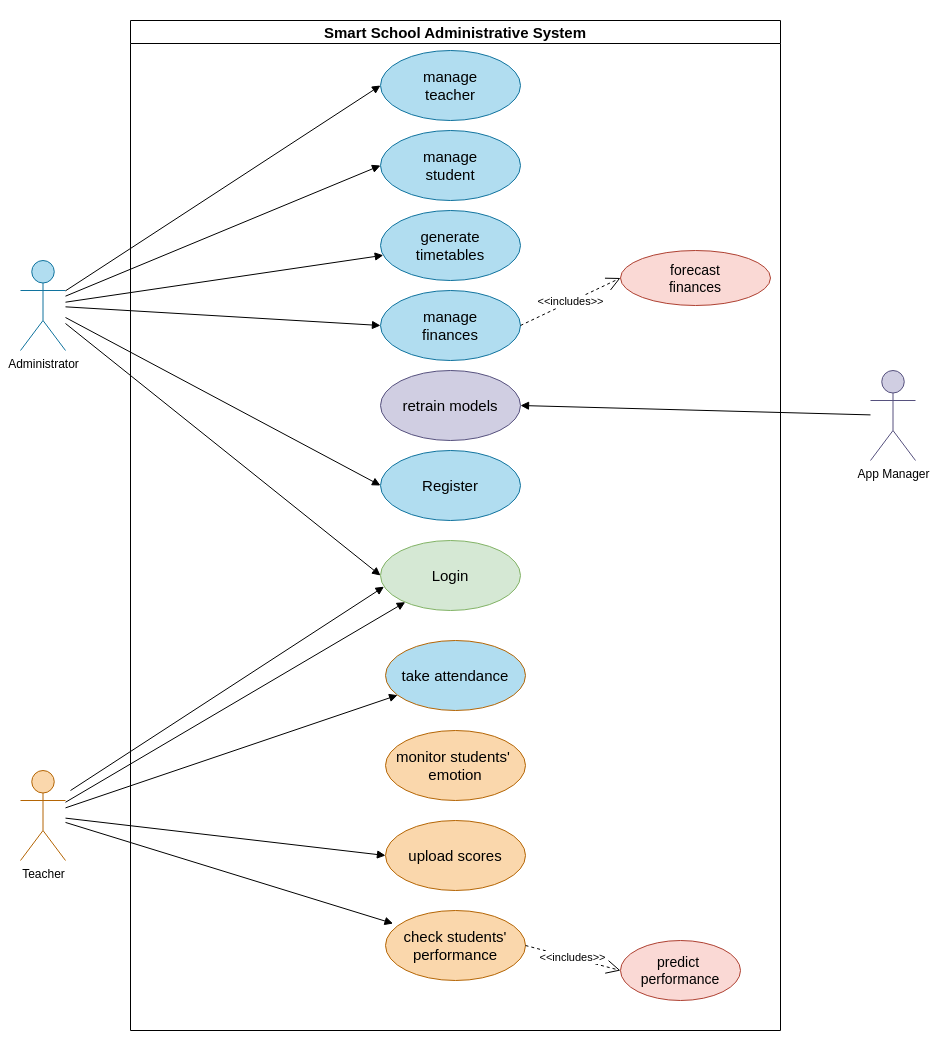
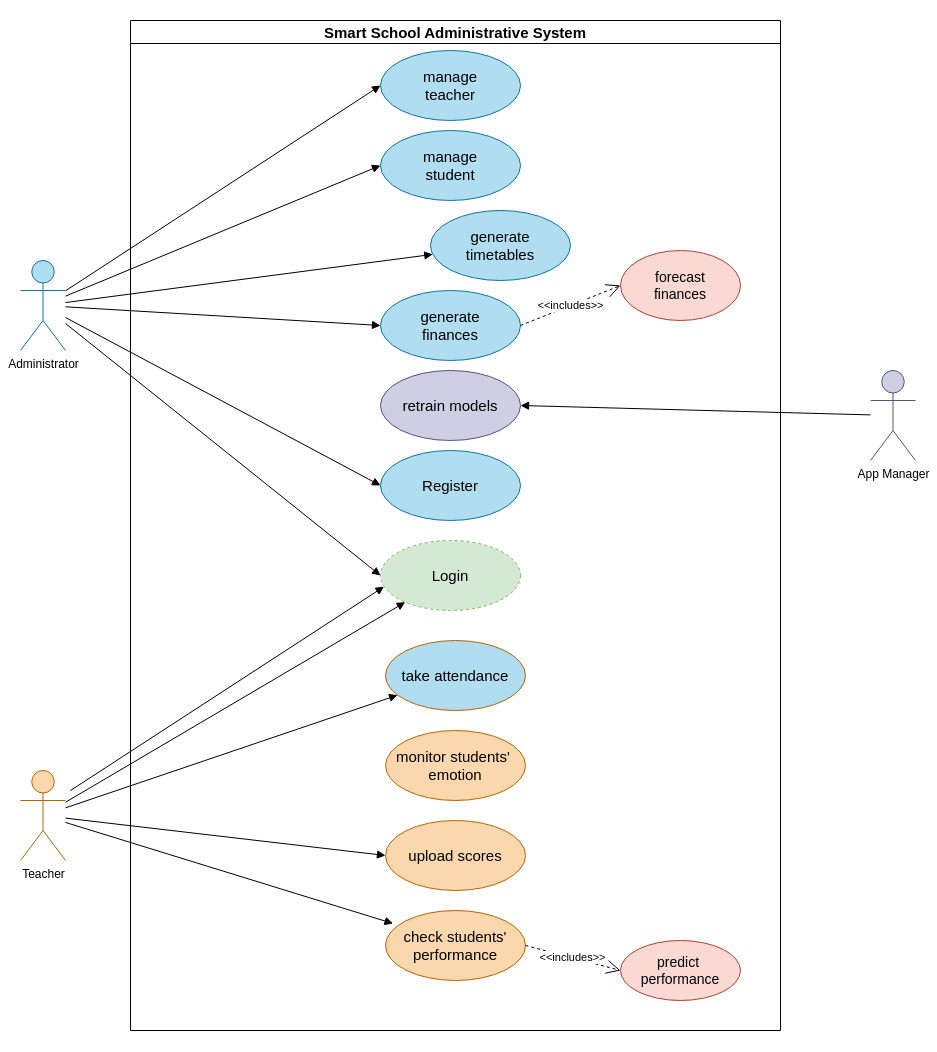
  <mxCell id="0" />
  <mxCell id="1" parent="0" />
  <mxCell id="2" value="&lt;font style=&quot;font-size: 15px;&quot;&gt;Smart School Administrative System&lt;/font&gt;" style="swimlane;whiteSpace=wrap;html=1;" parent="1" vertex="1"><mxGeometry x="130" y="20" width="650" height="1010" as="geometry" /></mxCell>
- <mxCell id="3" value="&lt;font style=&quot;font-size: 15px;&quot;&gt;Login&lt;/font&gt;" style="ellipse;whiteSpace=wrap;html=1;fillColor=#d5e8d4;strokeColor=#82b366;" parent="2" vertex="1"><mxGeometry x="250" y="520" width="140" height="70" as="geometry" /></mxCell>
+ <mxCell id="3" value="&lt;font style=&quot;font-size: 15px;&quot;&gt;Login&lt;/font&gt;" style="ellipse;whiteSpace=wrap;html=1;fillColor=#d5e8d4;strokeColor=#82b366;dashed=1;" parent="2" vertex="1"><mxGeometry x="250" y="520" width="140" height="70" as="geometry" /></mxCell>
  <mxCell id="4" value="&lt;font style=&quot;font-size: 15px;&quot;&gt;manage&lt;/font&gt;&lt;div&gt;&lt;font style=&quot;font-size: 15px;&quot;&gt;teacher&lt;/font&gt;&lt;/div&gt;" style="ellipse;whiteSpace=wrap;html=1;fillColor=#b1ddf0;strokeColor=#10739e;" parent="2" vertex="1"><mxGeometry x="250" y="30" width="140" height="70" as="geometry" /></mxCell>
  <mxCell id="5" value="&lt;font style=&quot;font-size: 15px;&quot;&gt;manage&lt;/font&gt;&lt;div&gt;&lt;font style=&quot;font-size: 15px;&quot;&gt;student&lt;/font&gt;&lt;/div&gt;" style="ellipse;whiteSpace=wrap;html=1;fillColor=#b1ddf0;strokeColor=#10739e;" parent="2" vertex="1"><mxGeometry x="250" y="110" width="140" height="70" as="geometry" /></mxCell>
- <mxCell id="6" value="&lt;font style=&quot;font-size: 15px;&quot;&gt;generate&lt;/font&gt;&lt;div&gt;&lt;font style=&quot;font-size: 15px;&quot;&gt;timetables&lt;/font&gt;&lt;/div&gt;" style="ellipse;whiteSpace=wrap;html=1;fillColor=#b1ddf0;strokeColor=#10739e;" parent="2" vertex="1"><mxGeometry x="250" y="190" width="140" height="70" as="geometry" /></mxCell>
- <mxCell id="7" value="&lt;font style=&quot;font-size: 15px;&quot;&gt;manage&lt;/font&gt;&lt;div&gt;&lt;font style=&quot;font-size: 15px;&quot;&gt;finances&lt;/font&gt;&lt;/div&gt;" style="ellipse;whiteSpace=wrap;html=1;fillColor=#b1ddf0;strokeColor=#10739e;" parent="2" vertex="1"><mxGeometry x="250" y="270" width="140" height="70" as="geometry" /></mxCell>
+ <mxCell id="6" value="&lt;font style=&quot;font-size: 15px;&quot;&gt;generate&lt;/font&gt;&lt;div&gt;&lt;font style=&quot;font-size: 15px;&quot;&gt;timetables&lt;/font&gt;&lt;/div&gt;" style="ellipse;whiteSpace=wrap;html=1;fillColor=#b1ddf0;strokeColor=#10739e;" parent="2" vertex="1"><mxGeometry x="300" y="190" width="140" height="70" as="geometry" /></mxCell>
+ <mxCell id="7" value="&lt;font style=&quot;font-size: 15px;&quot;&gt;generate&lt;/font&gt;&lt;div&gt;&lt;font style=&quot;font-size: 15px;&quot;&gt;finances&lt;/font&gt;&lt;/div&gt;" style="ellipse;whiteSpace=wrap;html=1;fillColor=#b1ddf0;strokeColor=#10739e;" parent="2" vertex="1"><mxGeometry x="250" y="270" width="140" height="70" as="geometry" /></mxCell>
  <mxCell id="8" value="&lt;font style=&quot;font-size: 15px;&quot;&gt;retrain models&lt;/font&gt;" style="ellipse;whiteSpace=wrap;html=1;fillColor=#d0cee2;strokeColor=#56517e;" parent="2" vertex="1"><mxGeometry x="250" y="350" width="140" height="70" as="geometry" /></mxCell>
- <mxCell id="9" value="&lt;font style=&quot;font-size: 14px;&quot;&gt;forecast&lt;/font&gt;&lt;div style=&quot;font-size: 14px;&quot;&gt;&lt;font style=&quot;font-size: 14px;&quot;&gt;finances&lt;/font&gt;&lt;/div&gt;" style="ellipse;whiteSpace=wrap;html=1;fillColor=#fad9d5;strokeColor=#ae4132;" parent="2" vertex="1"><mxGeometry x="490" y="230" width="150" height="55" as="geometry" /></mxCell>
+ <mxCell id="9" value="&lt;font style=&quot;font-size: 14px;&quot;&gt;forecast&lt;/font&gt;&lt;div style=&quot;font-size: 14px;&quot;&gt;&lt;font style=&quot;font-size: 14px;&quot;&gt;finances&lt;/font&gt;&lt;/div&gt;" style="ellipse;whiteSpace=wrap;html=1;fillColor=#fad9d5;strokeColor=#ae4132;" parent="2" vertex="1"><mxGeometry x="490" y="230" width="120" height="70" as="geometry" /></mxCell>
  <mxCell id="10" value="&amp;lt;&amp;lt;includes&amp;gt;&amp;gt;" style="endArrow=open;endSize=12;dashed=1;html=1;rounded=0;exitX=1;exitY=0.5;exitDx=0;exitDy=0;entryX=0;entryY=0.5;entryDx=0;entryDy=0;" parent="2" source="7" target="9" edge="1"><mxGeometry width="160" relative="1" as="geometry"><mxPoint x="339" y="555" as="sourcePoint" /><mxPoint x="490" y="305" as="targetPoint" /></mxGeometry></mxCell>
  <mxCell id="11" value="&lt;font style=&quot;font-size: 15px;&quot;&gt;take attendance&lt;/font&gt;" style="ellipse;whiteSpace=wrap;html=1;fillColor=#b1ddf0;strokeColor=#b46504;" parent="2" vertex="1"><mxGeometry x="255" y="620" width="140" height="70" as="geometry" /></mxCell>
  <mxCell id="12" value="&lt;font style=&quot;font-size: 15px;&quot;&gt;monitor students'&amp;nbsp;&lt;/font&gt;&lt;div style=&quot;font-size: 15px;&quot;&gt;&lt;font style=&quot;font-size: 15px;&quot;&gt;emotion&lt;/font&gt;&lt;/div&gt;" style="ellipse;whiteSpace=wrap;html=1;fillColor=#fad7ac;strokeColor=#b46504;" parent="2" vertex="1"><mxGeometry x="255" y="710" width="140" height="70" as="geometry" /></mxCell>
  <mxCell id="13" value="&lt;font style=&quot;font-size: 15px;&quot;&gt;upload scores&lt;/font&gt;" style="ellipse;whiteSpace=wrap;html=1;fillColor=#fad7ac;strokeColor=#b46504;" parent="2" vertex="1"><mxGeometry x="255" y="800" width="140" height="70" as="geometry" /></mxCell>
  <mxCell id="14" value="&lt;font style=&quot;font-size: 15px;&quot;&gt;check students'&lt;/font&gt;&lt;div style=&quot;font-size: 15px;&quot;&gt;&lt;font style=&quot;font-size: 15px;&quot;&gt;performance&lt;/font&gt;&lt;/div&gt;" style="ellipse;whiteSpace=wrap;html=1;fillColor=#fad7ac;strokeColor=#b46504;" parent="2" vertex="1"><mxGeometry x="255" y="890" width="140" height="70" as="geometry" /></mxCell>
  <mxCell id="15" value="&lt;font style=&quot;font-size: 14px;&quot;&gt;predict&amp;nbsp;&lt;/font&gt;&lt;div style=&quot;font-size: 14px;&quot;&gt;&lt;font style=&quot;font-size: 14px;&quot;&gt;performance&lt;/font&gt;&lt;/div&gt;" style="ellipse;whiteSpace=wrap;html=1;fillColor=#fad9d5;strokeColor=#ae4132;" parent="2" vertex="1"><mxGeometry x="490" y="920" width="120" height="60" as="geometry" /></mxCell>
  <mxCell id="16" value="&amp;lt;&amp;lt;includes&amp;gt;&amp;gt;" style="endArrow=open;endSize=12;dashed=1;html=1;rounded=0;entryX=0;entryY=0.5;entryDx=0;entryDy=0;exitX=1;exitY=0.5;exitDx=0;exitDy=0;" parent="2" source="14" target="15" edge="1"><mxGeometry width="160" relative="1" as="geometry"><mxPoint x="200" y="420" as="sourcePoint" /><mxPoint x="360" y="420" as="targetPoint" /></mxGeometry></mxCell>
  <mxCell id="17" value="Teacher" style="shape=umlActor;verticalLabelPosition=bottom;verticalAlign=top;html=1;outlineConnect=0;fillColor=#fad7ac;strokeColor=#b46504;" parent="2" vertex="1"><mxGeometry x="-110" y="750" width="45" height="90" as="geometry" /></mxCell>
  <mxCell id="18" value="" style="endArrow=none;startArrow=block;endFill=0;startFill=1;html=1;rounded=0;exitX=0.025;exitY=0.66;exitDx=0;exitDy=0;exitPerimeter=0;" parent="2" source="3" edge="1"><mxGeometry width="160" relative="1" as="geometry"><mxPoint x="-150" y="674" as="sourcePoint" /><mxPoint x="-60" y="770" as="targetPoint" /></mxGeometry></mxCell>
  <mxCell id="19" value="" style="endArrow=block;startArrow=none;endFill=1;startFill=0;html=1;rounded=0;" parent="2" source="17" target="11" edge="1"><mxGeometry width="160" relative="1" as="geometry"><mxPoint x="-70" y="330" as="sourcePoint" /><mxPoint x="101" y="220" as="targetPoint" /></mxGeometry></mxCell>
  <mxCell id="20" value="" style="endArrow=block;startArrow=none;endFill=1;startFill=0;html=1;rounded=0;" parent="2" source="17" target="3" edge="1"><mxGeometry width="160" relative="1" as="geometry"><mxPoint x="-70" y="371" as="sourcePoint" /><mxPoint x="76" y="340" as="targetPoint" /></mxGeometry></mxCell>
  <mxCell id="21" value="" style="endArrow=block;startArrow=none;endFill=1;startFill=0;html=1;rounded=0;entryX=0;entryY=0.5;entryDx=0;entryDy=0;" parent="2" source="17" target="13" edge="1"><mxGeometry width="160" relative="1" as="geometry"><mxPoint x="-50" y="394" as="sourcePoint" /><mxPoint x="95" y="446" as="targetPoint" /></mxGeometry></mxCell>
  <mxCell id="22" value="" style="endArrow=block;startArrow=none;endFill=1;startFill=0;html=1;rounded=0;entryX=0.054;entryY=0.186;entryDx=0;entryDy=0;entryPerimeter=0;" parent="2" source="17" target="14" edge="1"><mxGeometry width="160" relative="1" as="geometry"><mxPoint x="-120" y="450" as="sourcePoint" /><mxPoint x="50" y="568" as="targetPoint" /></mxGeometry></mxCell>
  <mxCell id="23" value="&lt;font style=&quot;font-size: 15px;&quot;&gt;Register&lt;/font&gt;" style="ellipse;whiteSpace=wrap;html=1;fillColor=#b1ddf0;strokeColor=#10739e;" parent="2" vertex="1"><mxGeometry x="250" y="430" width="140" height="70" as="geometry" /></mxCell>
  <mxCell id="24" value="Administrator" style="shape=umlActor;verticalLabelPosition=bottom;verticalAlign=top;html=1;outlineConnect=0;fillColor=#b1ddf0;strokeColor=#10739e;" parent="1" vertex="1"><mxGeometry x="20" y="260" width="45" height="90" as="geometry" /></mxCell>
  <mxCell id="25" value="App Manager" style="shape=umlActor;verticalLabelPosition=bottom;verticalAlign=top;html=1;outlineConnect=0;fillColor=#d0cee2;strokeColor=#56517e;" parent="1" vertex="1"><mxGeometry x="870" y="370" width="45" height="90" as="geometry" /></mxCell>
  <mxCell id="26" value="" style="endArrow=none;startArrow=block;endFill=0;startFill=1;html=1;rounded=0;exitX=0;exitY=0.5;exitDx=0;exitDy=0;" parent="1" source="4" target="24" edge="1"><mxGeometry width="160" relative="1" as="geometry"><mxPoint x="721" y="207" as="sourcePoint" /><mxPoint x="60" y="300" as="targetPoint" /></mxGeometry></mxCell>
  <mxCell id="27" value="" style="endArrow=none;startArrow=block;endFill=0;startFill=1;html=1;rounded=0;exitX=0;exitY=0.5;exitDx=0;exitDy=0;" parent="1" source="5" target="24" edge="1"><mxGeometry width="160" relative="1" as="geometry"><mxPoint x="680" y="180" as="sourcePoint" /><mxPoint x="861" y="304" as="targetPoint" /></mxGeometry></mxCell>
  <mxCell id="28" value="" style="endArrow=none;startArrow=block;endFill=0;startFill=1;html=1;rounded=0;" parent="1" source="6" target="24" edge="1"><mxGeometry width="160" relative="1" as="geometry"><mxPoint x="687" y="366" as="sourcePoint" /><mxPoint x="850" y="340" as="targetPoint" /></mxGeometry></mxCell>
  <mxCell id="29" value="" style="endArrow=none;startArrow=block;endFill=0;startFill=1;html=1;rounded=0;exitX=0;exitY=0.5;exitDx=0;exitDy=0;" parent="1" source="7" target="24" edge="1"><mxGeometry width="160" relative="1" as="geometry"><mxPoint x="700" y="470" as="sourcePoint" /><mxPoint x="885" y="360" as="targetPoint" /></mxGeometry></mxCell>
  <mxCell id="30" value="" style="endArrow=none;startArrow=block;endFill=0;startFill=1;html=1;rounded=0;exitX=1;exitY=0.5;exitDx=0;exitDy=0;" parent="1" source="8" target="25" edge="1"><mxGeometry width="160" relative="1" as="geometry"><mxPoint x="720" y="595" as="sourcePoint" /><mxPoint x="880" y="391" as="targetPoint" /></mxGeometry></mxCell>
  <mxCell id="31" value="" style="endArrow=none;startArrow=block;endFill=0;startFill=1;html=1;rounded=0;exitX=0;exitY=0.5;exitDx=0;exitDy=0;" parent="1" source="3" target="24" edge="1"><mxGeometry width="160" relative="1" as="geometry"><mxPoint x="401" y="424" as="sourcePoint" /><mxPoint x="75" y="350" as="targetPoint" /></mxGeometry></mxCell>
  <mxCell id="32" value="" style="endArrow=none;startArrow=block;endFill=0;startFill=1;html=1;rounded=0;exitX=0;exitY=0.5;exitDx=0;exitDy=0;" parent="1" source="23" target="24" edge="1"><mxGeometry width="160" relative="1" as="geometry"><mxPoint x="405" y="595" as="sourcePoint" /><mxPoint x="90" y="352" as="targetPoint" /></mxGeometry></mxCell>
